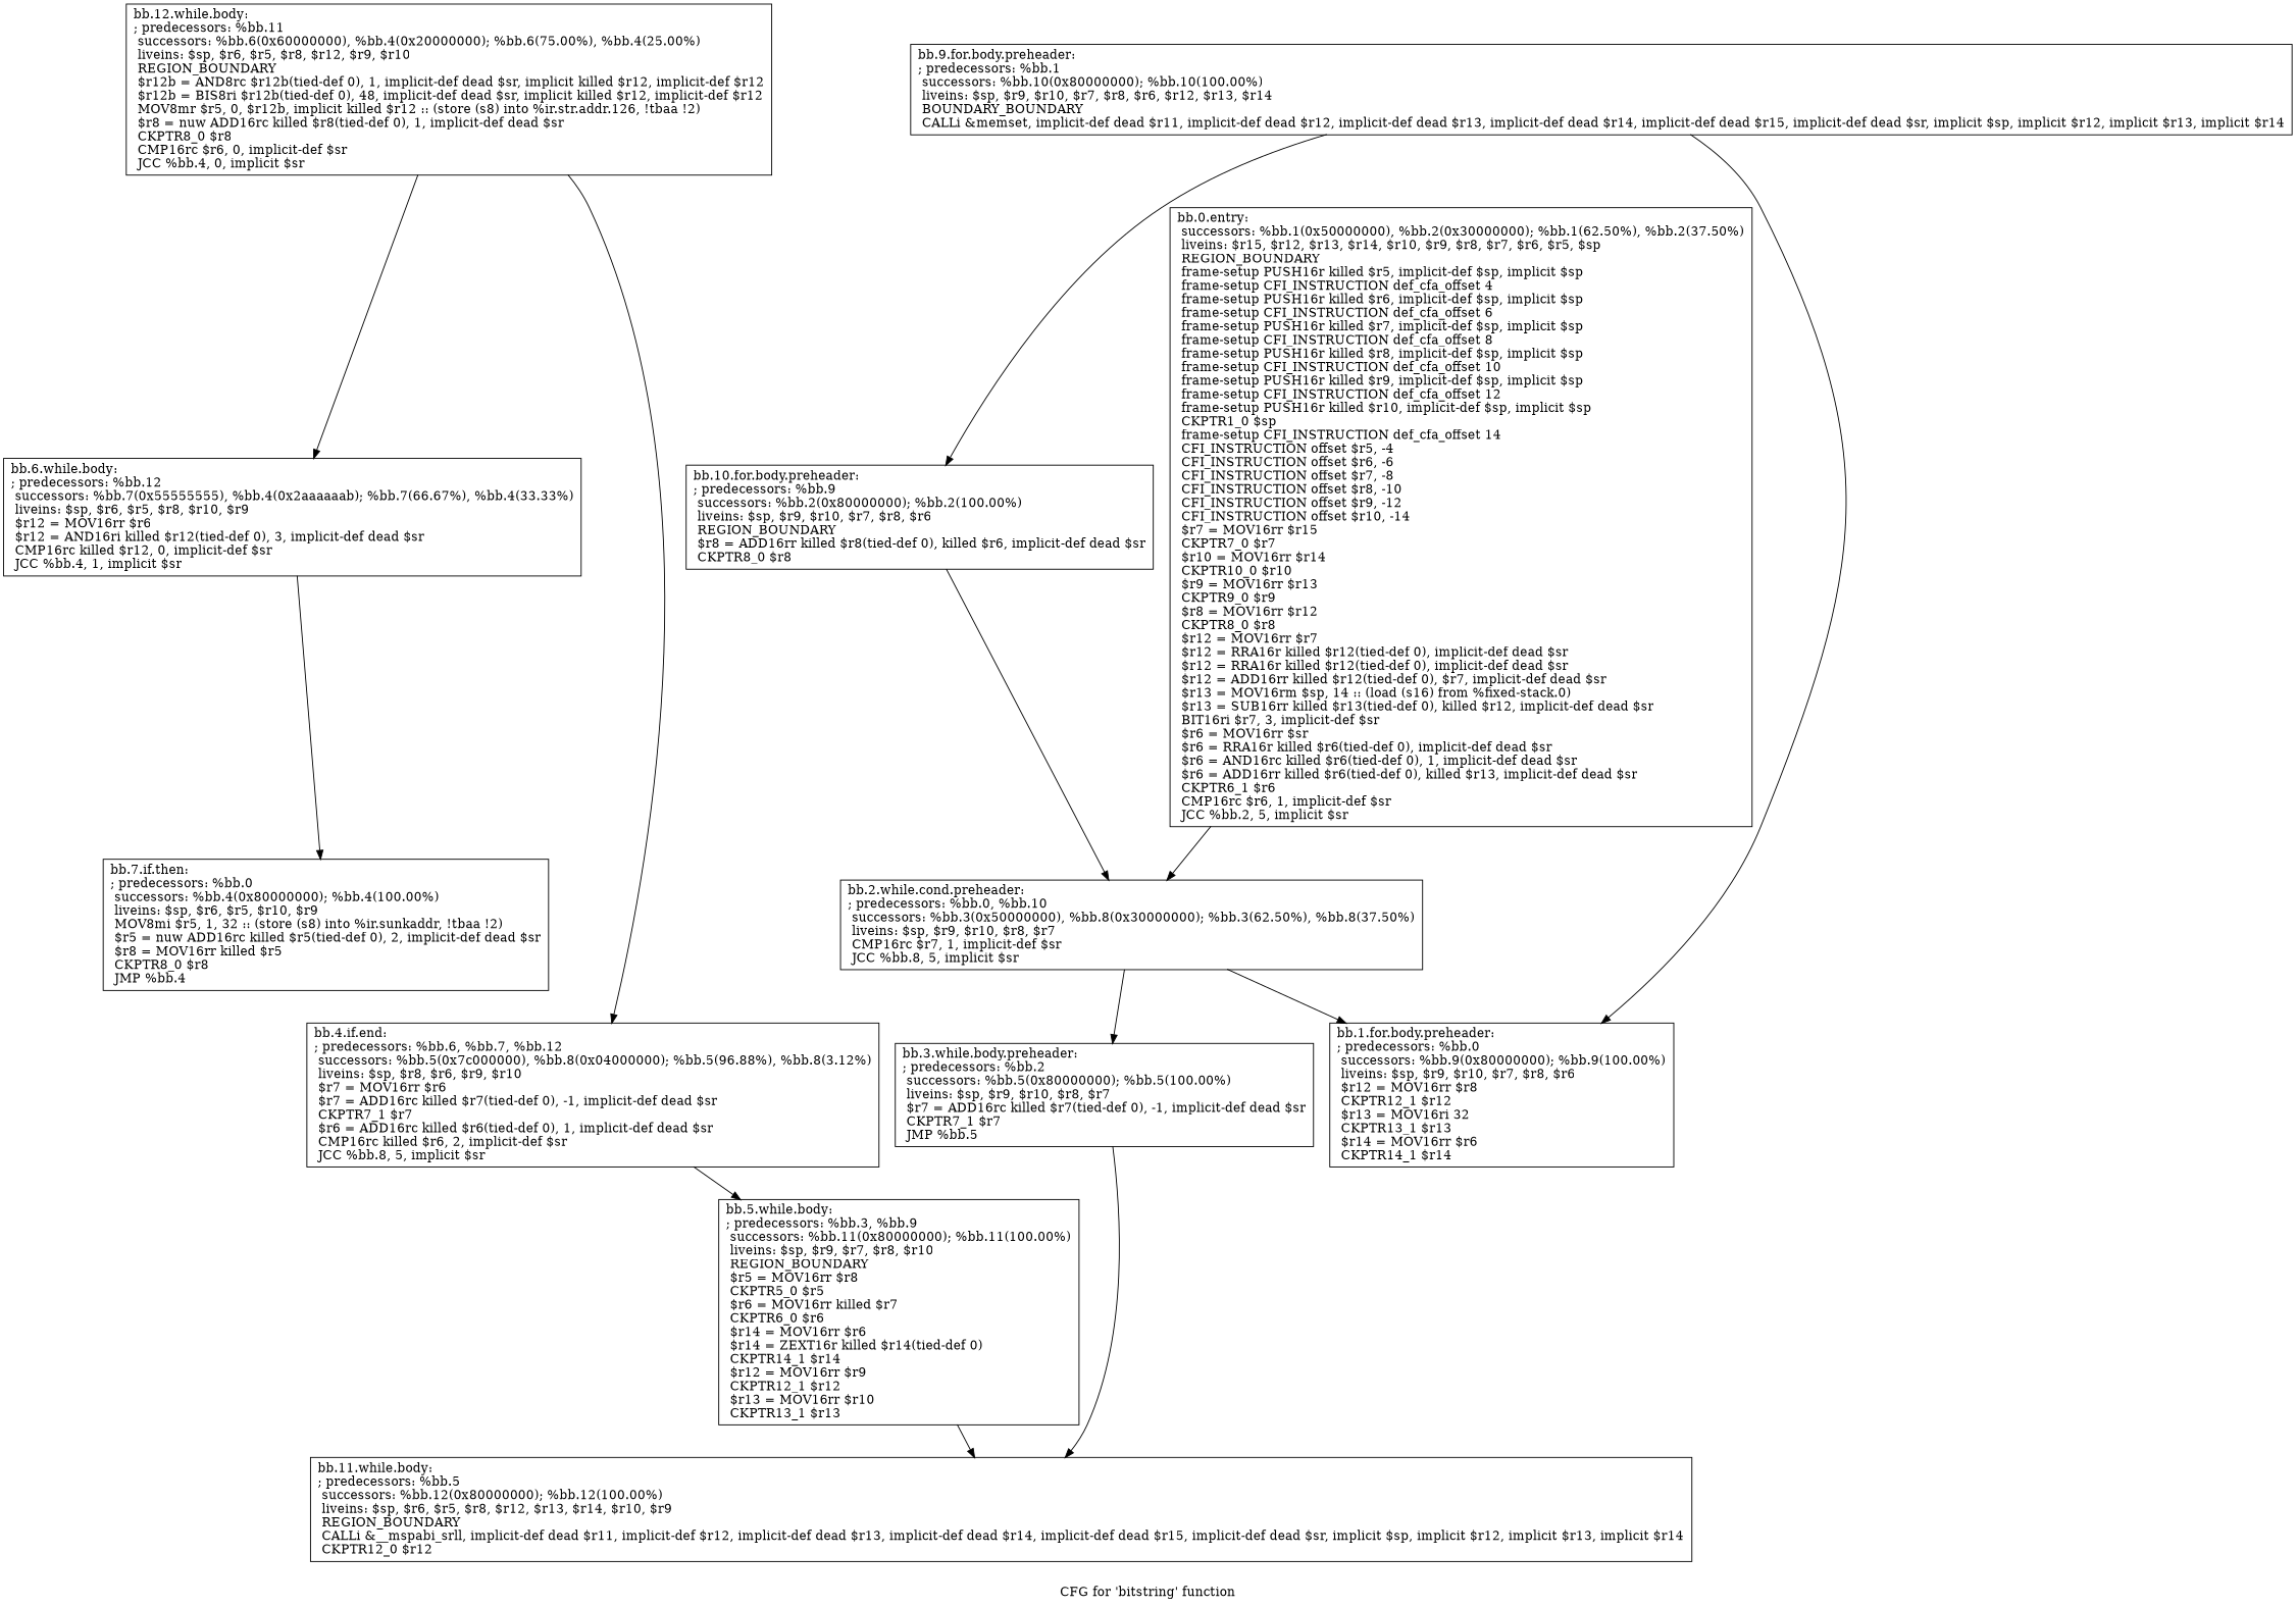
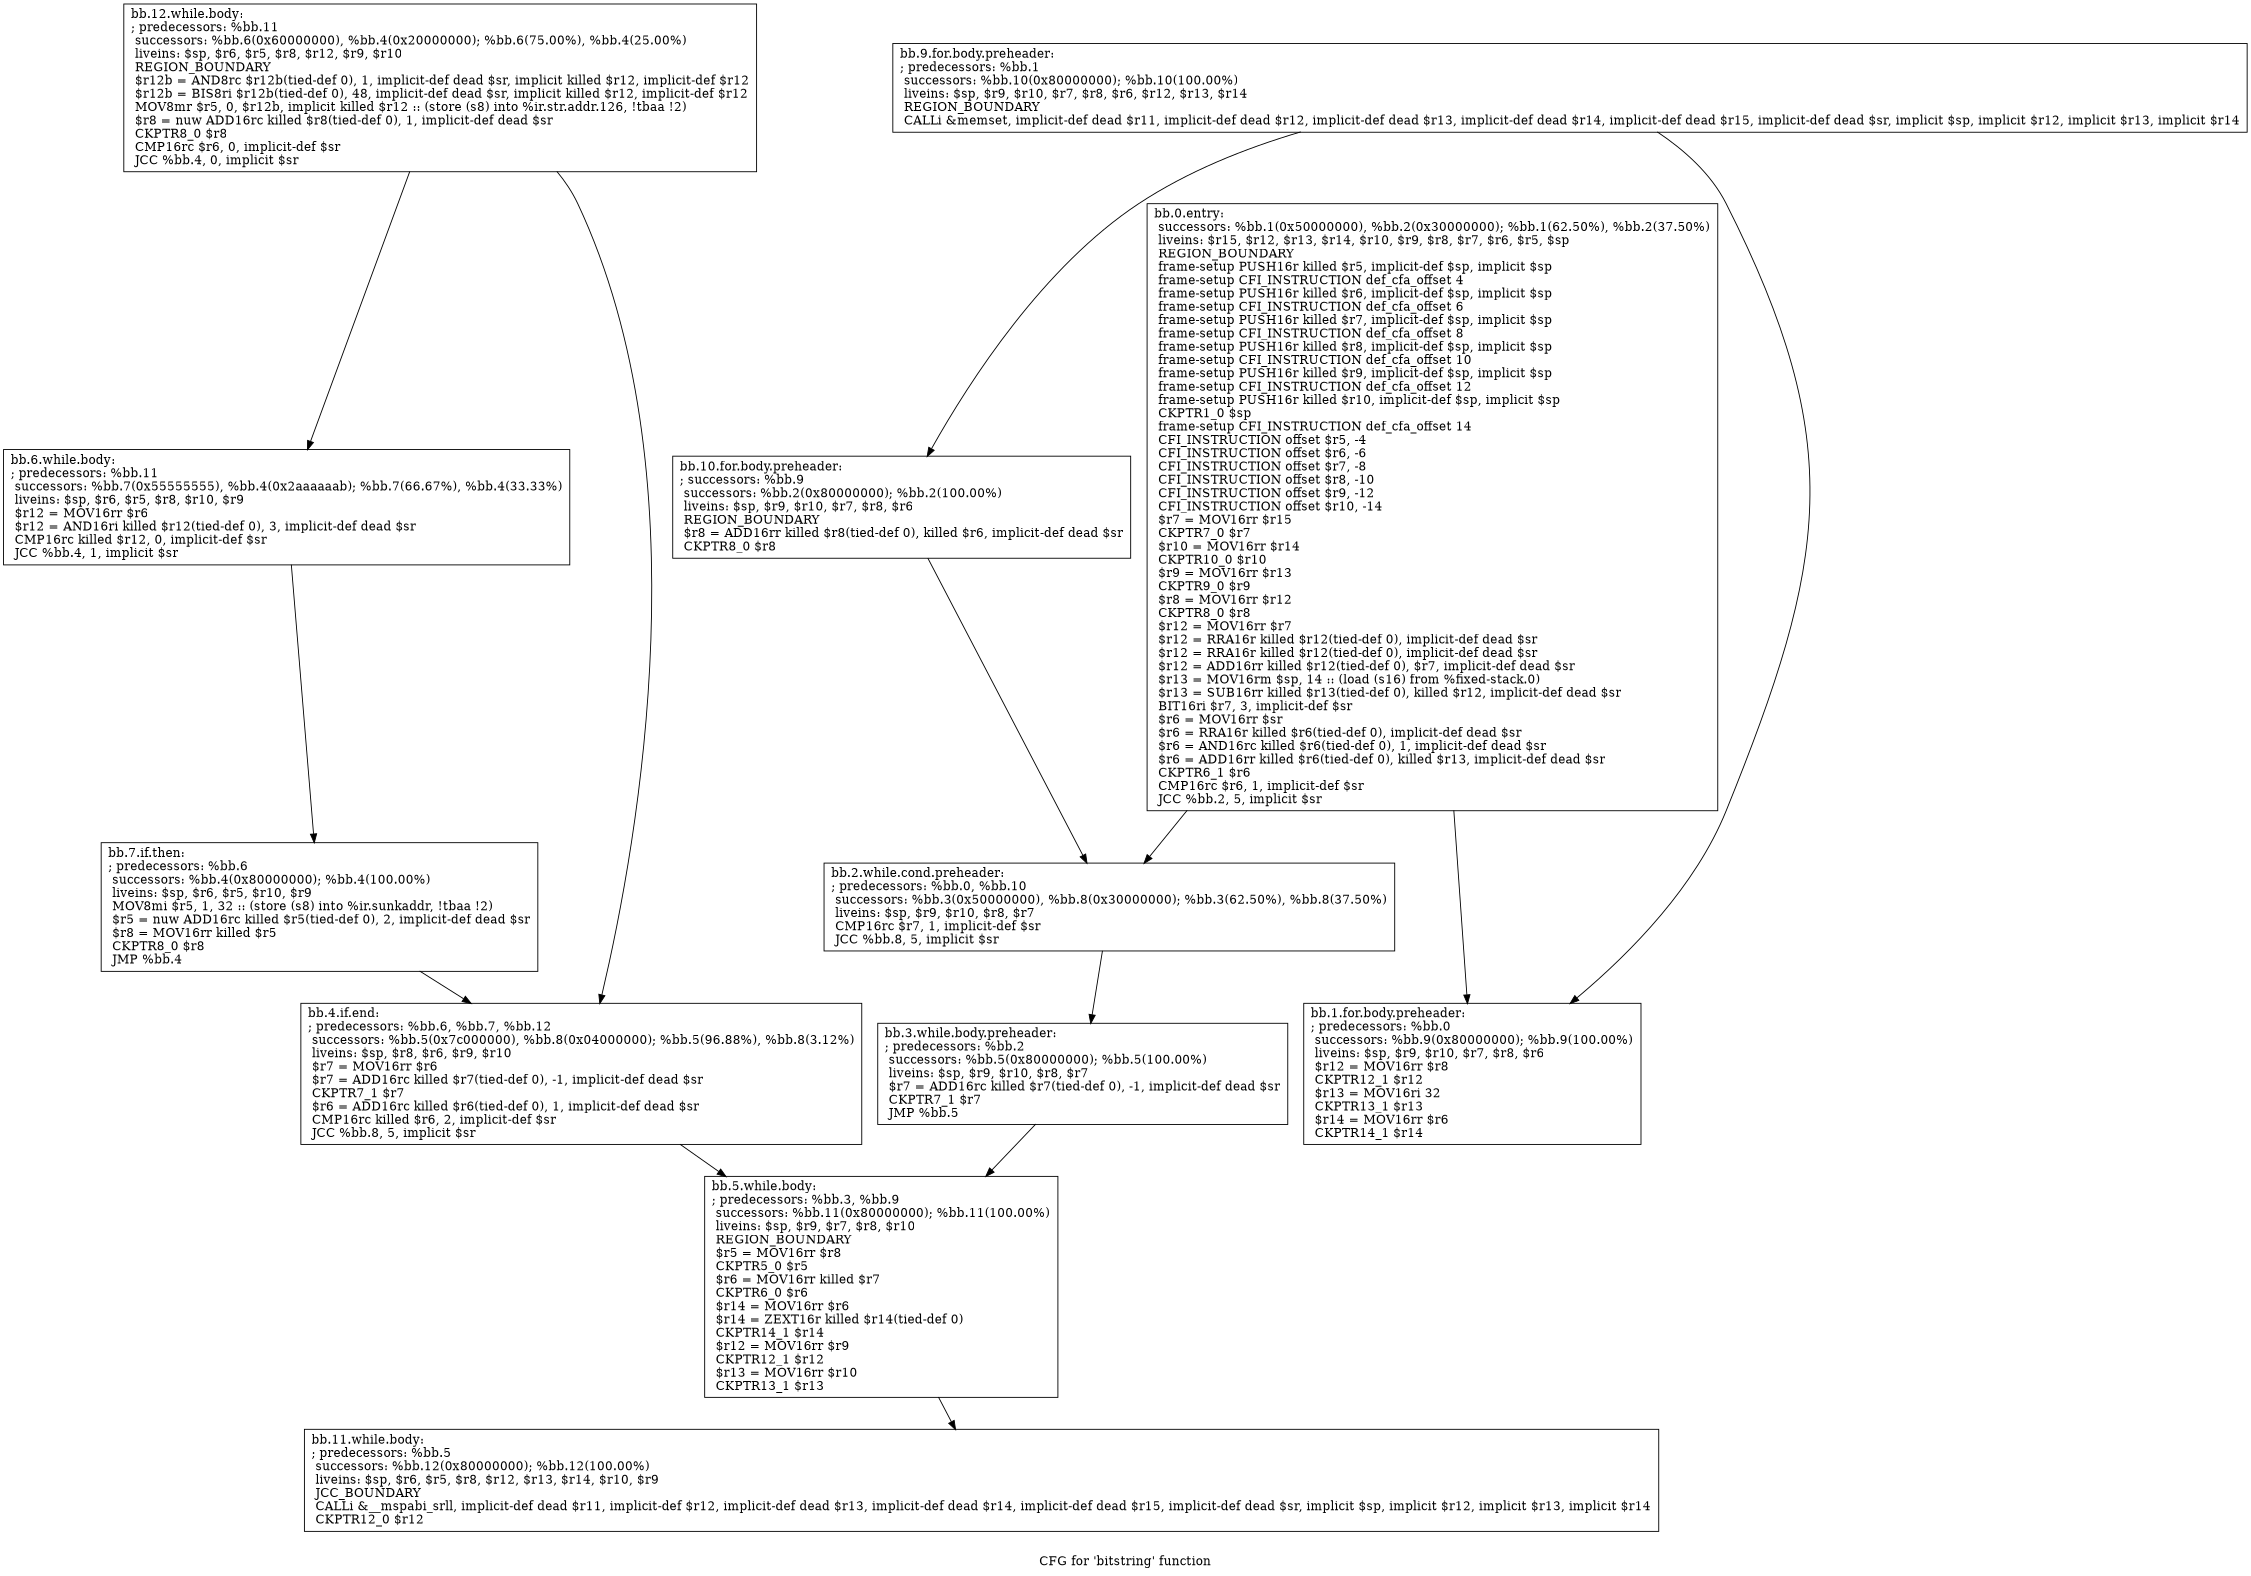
  digraph {
    label="CFG for 'bitstring' function"
    node [shape=record]
    n1 [label="{bb.0.entry:\l  successors: %bb.1(0x50000000), %bb.2(0x30000000); %bb.1(62.50%), %bb.2(37.50%)\l  liveins: $r15, $r12, $r13, $r14, $r10, $r9, $r8, $r7, $r6, $r5, $sp\l  REGION_BOUNDARY\l  frame-setup PUSH16r killed $r5, implicit-def $sp, implicit $sp\l  frame-setup CFI_INSTRUCTION def_cfa_offset 4\l  frame-setup PUSH16r killed $r6, implicit-def $sp, implicit $sp\l  frame-setup CFI_INSTRUCTION def_cfa_offset 6\l  frame-setup PUSH16r killed $r7, implicit-def $sp, implicit $sp\l  frame-setup CFI_INSTRUCTION def_cfa_offset 8\l  frame-setup PUSH16r killed $r8, implicit-def $sp, implicit $sp\l  frame-setup CFI_INSTRUCTION def_cfa_offset 10\l  frame-setup PUSH16r killed $r9, implicit-def $sp, implicit $sp\l  frame-setup CFI_INSTRUCTION def_cfa_offset 12\l  frame-setup PUSH16r killed $r10, implicit-def $sp, implicit $sp\l  CKPTR1_0 $sp\l  frame-setup CFI_INSTRUCTION def_cfa_offset 14\l  CFI_INSTRUCTION offset $r5, -4\l  CFI_INSTRUCTION offset $r6, -6\l  CFI_INSTRUCTION offset $r7, -8\l  CFI_INSTRUCTION offset $r8, -10\l  CFI_INSTRUCTION offset $r9, -12\l  CFI_INSTRUCTION offset $r10, -14\l  $r7 = MOV16rr $r15\l  CKPTR7_0 $r7\l  $r10 = MOV16rr $r14\l  CKPTR10_0 $r10\l  $r9 = MOV16rr $r13\l  CKPTR9_0 $r9\l  $r8 = MOV16rr $r12\l  CKPTR8_0 $r8\l  $r12 = MOV16rr $r7\l  $r12 = RRA16r killed $r12(tied-def 0), implicit-def dead $sr\l  $r12 = RRA16r killed $r12(tied-def 0), implicit-def dead $sr\l  $r12 = ADD16rr killed $r12(tied-def 0), $r7, implicit-def dead $sr\l  $r13 = MOV16rm $sp, 14 :: (load (s16) from %fixed-stack.0)\l  $r13 = SUB16rr killed $r13(tied-def 0), killed $r12, implicit-def dead $sr\l  BIT16ri $r7, 3, implicit-def $sr\l  $r6 = MOV16rr $sr\l  $r6 = RRA16r killed $r6(tied-def 0), implicit-def dead $sr\l  $r6 = AND16rc killed $r6(tied-def 0), 1, implicit-def dead $sr\l  $r6 = ADD16rr killed $r6(tied-def 0), killed $r13, implicit-def dead $sr\l  CKPTR6_1 $r6\l  CMP16rc $r6, 1, implicit-def $sr\l  JCC %bb.2, 5, implicit $sr\l}"]
    n2 [label="{bb.1.for.body.preheader:\l; predecessors: %bb.0\l  successors: %bb.9(0x80000000); %bb.9(100.00%)\l  liveins: $sp, $r9, $r10, $r7, $r8, $r6\l  $r12 = MOV16rr $r8\l  CKPTR12_1 $r12\l  $r13 = MOV16ri 32\l  CKPTR13_1 $r13\l  $r14 = MOV16rr $r6\l  CKPTR14_1 $r14\l}"]
    n3 [label="{bb.2.while.cond.preheader:\l; predecessors: %bb.0, %bb.10\l  successors: %bb.3(0x50000000), %bb.8(0x30000000); %bb.3(62.50%), %bb.8(37.50%)\l  liveins: $sp, $r9, $r10, $r8, $r7\l  CMP16rc $r7, 1, implicit-def $sr\l  JCC %bb.8, 5, implicit $sr\l}"]
    n4 [label="{bb.3.while.body.preheader:\l; predecessors: %bb.2\l  successors: %bb.5(0x80000000); %bb.5(100.00%)\l  liveins: $sp, $r9, $r10, $r8, $r7\l  $r7 = ADD16rc killed $r7(tied-def 0), -1, implicit-def dead $sr\l  CKPTR7_1 $r7\l  JMP %bb.5\l}"]
-   n5 [label="{bb.9.for.body.preheader:\l; predecessors: %bb.1\l  successors: %bb.10(0x80000000); %bb.10(100.00%)\l  liveins: $sp, $r9, $r10, $r7, $r8, $r6, $r12, $r13, $r14\l  BOUNDARY_BOUNDARY\l  CALLi &memset, implicit-def dead $r11, implicit-def dead $r12, implicit-def dead $r13, implicit-def dead $r14, implicit-def dead $r15, implicit-def dead $sr, implicit $sp, implicit $r12, implicit $r13, implicit $r14\l}"]
-   n6 [label="{bb.10.for.body.preheader:\l; predecessors: %bb.9\l  successors: %bb.2(0x80000000); %bb.2(100.00%)\l  liveins: $sp, $r9, $r10, $r7, $r8, $r6\l  REGION_BOUNDARY\l  $r8 = ADD16rr killed $r8(tied-def 0), killed $r6, implicit-def dead $sr\l  CKPTR8_0 $r8\l}"]
+   n5 [label="{bb.9.for.body.preheader:\l; predecessors: %bb.1\l  successors: %bb.10(0x80000000); %bb.10(100.00%)\l  liveins: $sp, $r9, $r10, $r7, $r8, $r6, $r12, $r13, $r14\l  REGION_BOUNDARY\l  CALLi &memset, implicit-def dead $r11, implicit-def dead $r12, implicit-def dead $r13, implicit-def dead $r14, implicit-def dead $r15, implicit-def dead $sr, implicit $sp, implicit $r12, implicit $r13, implicit $r14\l}"]
+   n6 [label="{bb.10.for.body.preheader:\l; successors: %bb.9\l  successors: %bb.2(0x80000000); %bb.2(100.00%)\l  liveins: $sp, $r9, $r10, $r7, $r8, $r6\l  REGION_BOUNDARY\l  $r8 = ADD16rr killed $r8(tied-def 0), killed $r6, implicit-def dead $sr\l  CKPTR8_0 $r8\l}"]
    n7 [label="{bb.5.while.body:\l; predecessors: %bb.3, %bb.9\l  successors: %bb.11(0x80000000); %bb.11(100.00%)\l  liveins: $sp, $r9, $r7, $r8, $r10\l  REGION_BOUNDARY\l  $r5 = MOV16rr $r8\l  CKPTR5_0 $r5\l  $r6 = MOV16rr killed $r7\l  CKPTR6_0 $r6\l  $r14 = MOV16rr $r6\l  $r14 = ZEXT16r killed $r14(tied-def 0)\l  CKPTR14_1 $r14\l  $r12 = MOV16rr $r9\l  CKPTR12_1 $r12\l  $r13 = MOV16rr $r10\l  CKPTR13_1 $r13\l}"]
-   n8 [label="{bb.11.while.body:\l; predecessors: %bb.5\l  successors: %bb.12(0x80000000); %bb.12(100.00%)\l  liveins: $sp, $r6, $r5, $r8, $r12, $r13, $r14, $r10, $r9\l  REGION_BOUNDARY\l  CALLi &__mspabi_srll, implicit-def dead $r11, implicit-def $r12, implicit-def dead $r13, implicit-def dead $r14, implicit-def dead $r15, implicit-def dead $sr, implicit $sp, implicit $r12, implicit $r13, implicit $r14\l  CKPTR12_0 $r12\l}"]
+   n8 [label="{bb.11.while.body:\l; predecessors: %bb.5\l  successors: %bb.12(0x80000000); %bb.12(100.00%)\l  liveins: $sp, $r6, $r5, $r8, $r12, $r13, $r14, $r10, $r9\l  JCC_BOUNDARY\l  CALLi &__mspabi_srll, implicit-def dead $r11, implicit-def $r12, implicit-def dead $r13, implicit-def dead $r14, implicit-def dead $r15, implicit-def dead $sr, implicit $sp, implicit $r12, implicit $r13, implicit $r14\l  CKPTR12_0 $r12\l}"]
    n9 [label="{bb.4.if.end:\l; predecessors: %bb.6, %bb.7, %bb.12\l  successors: %bb.5(0x7c000000), %bb.8(0x04000000); %bb.5(96.88%), %bb.8(3.12%)\l  liveins: $sp, $r8, $r6, $r9, $r10\l  $r7 = MOV16rr $r6\l  $r7 = ADD16rc killed $r7(tied-def 0), -1, implicit-def dead $sr\l  CKPTR7_1 $r7\l  $r6 = ADD16rc killed $r6(tied-def 0), 1, implicit-def dead $sr\l  CMP16rc killed $r6, 2, implicit-def $sr\l  JCC %bb.8, 5, implicit $sr\l}"]
    n10 [label="{bb.12.while.body:\l; predecessors: %bb.11\l  successors: %bb.6(0x60000000), %bb.4(0x20000000); %bb.6(75.00%), %bb.4(25.00%)\l  liveins: $sp, $r6, $r5, $r8, $r12, $r9, $r10\l  REGION_BOUNDARY\l  $r12b = AND8rc $r12b(tied-def 0), 1, implicit-def dead $sr, implicit killed $r12, implicit-def $r12\l  $r12b = BIS8ri $r12b(tied-def 0), 48, implicit-def dead $sr, implicit killed $r12, implicit-def $r12\l  MOV8mr $r5, 0, $r12b, implicit killed $r12 :: (store (s8) into %ir.str.addr.126, !tbaa !2)\l  $r8 = nuw ADD16rc killed $r8(tied-def 0), 1, implicit-def dead $sr\l  CKPTR8_0 $r8\l  CMP16rc $r6, 0, implicit-def $sr\l  JCC %bb.4, 0, implicit $sr\l}"]
-   n11 [label="{bb.6.while.body:\l; predecessors: %bb.12\l  successors: %bb.7(0x55555555), %bb.4(0x2aaaaaab); %bb.7(66.67%), %bb.4(33.33%)\l  liveins: $sp, $r6, $r5, $r8, $r10, $r9\l  $r12 = MOV16rr $r6\l  $r12 = AND16ri killed $r12(tied-def 0), 3, implicit-def dead $sr\l  CMP16rc killed $r12, 0, implicit-def $sr\l  JCC %bb.4, 1, implicit $sr\l}"]
-   n12 [label="{bb.7.if.then:\l; predecessors: %bb.0\l  successors: %bb.4(0x80000000); %bb.4(100.00%)\l  liveins: $sp, $r6, $r5, $r10, $r9\l  MOV8mi $r5, 1, 32 :: (store (s8) into %ir.sunkaddr, !tbaa !2)\l  $r5 = nuw ADD16rc killed $r5(tied-def 0), 2, implicit-def dead $sr\l  $r8 = MOV16rr killed $r5\l  CKPTR8_0 $r8\l  JMP %bb.4\l}"]
-   n3 -> n2
+   n11 [label="{bb.6.while.body:\l; predecessors: %bb.11\l  successors: %bb.7(0x55555555), %bb.4(0x2aaaaaab); %bb.7(66.67%), %bb.4(33.33%)\l  liveins: $sp, $r6, $r5, $r8, $r10, $r9\l  $r12 = MOV16rr $r6\l  $r12 = AND16ri killed $r12(tied-def 0), 3, implicit-def dead $sr\l  CMP16rc killed $r12, 0, implicit-def $sr\l  JCC %bb.4, 1, implicit $sr\l}"]
+   n12 [label="{bb.7.if.then:\l; predecessors: %bb.6\l  successors: %bb.4(0x80000000); %bb.4(100.00%)\l  liveins: $sp, $r6, $r5, $r10, $r9\l  MOV8mi $r5, 1, 32 :: (store (s8) into %ir.sunkaddr, !tbaa !2)\l  $r5 = nuw ADD16rc killed $r5(tied-def 0), 2, implicit-def dead $sr\l  $r8 = MOV16rr killed $r5\l  CKPTR8_0 $r8\l  JMP %bb.4\l}"]
+   n1 -> n2
    n1 -> n3
    n3 -> n4
-   n4 -> n8
+   n4 -> n7
    n5 -> n2
    n5 -> n6
    n6 -> n3
    n7 -> n8
    n9 -> n7
    n10 -> n9
    n10 -> n11
    n11 -> n12
+   n12 -> n9
  }
